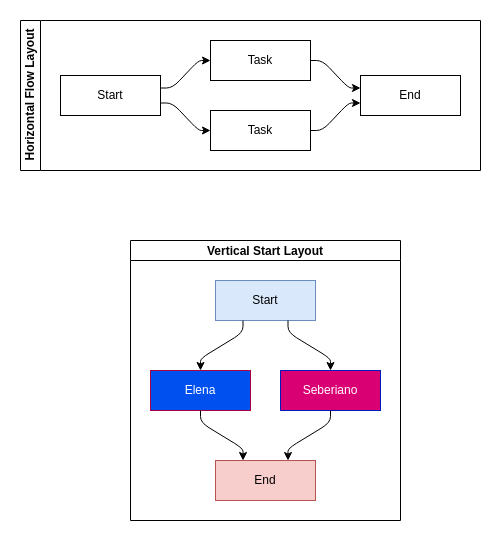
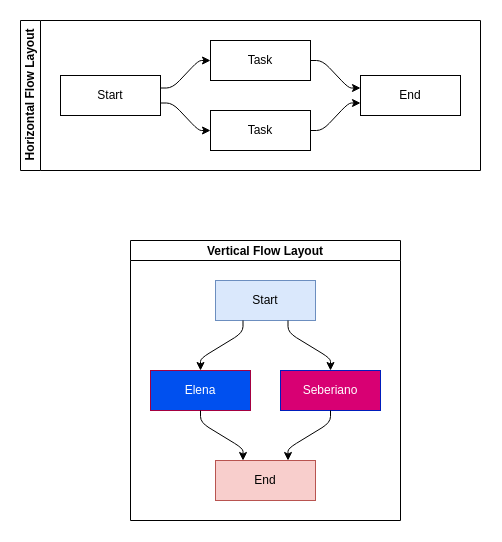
  <mxCell id="0" />
  <mxCell id="1" parent="0" />
- <mxCell id="2" value="Vertical Start Layout" style="swimlane;startSize=20;horizontal=1;childLayout=flowLayout;flowOrientation=north;resizable=0;interRankCellSpacing=50;containerType=tree;fontSize=12;" parent="1" vertex="1"><mxGeometry x="130" y="240" width="270" height="280" as="geometry" /></mxCell>
+ <mxCell id="2" value="Vertical Flow Layout" style="swimlane;startSize=20;horizontal=1;childLayout=flowLayout;flowOrientation=north;resizable=0;interRankCellSpacing=50;containerType=tree;fontSize=12;" parent="1" vertex="1"><mxGeometry x="130" y="240" width="270" height="280" as="geometry" /></mxCell>
  <mxCell id="3" value="Start" style="whiteSpace=wrap;html=1;fillColor=#dae8fc;strokeColor=#6c8ebf;" parent="2" vertex="1"><mxGeometry x="85" y="40" width="100" height="40" as="geometry" /></mxCell>
  <mxCell id="4" value="Elena" style="whiteSpace=wrap;html=1;fillColor=#0050ef;strokeColor=#A50040;fontColor=#ffffff;" parent="2" vertex="1"><mxGeometry x="20" y="130" width="100" height="40" as="geometry" /></mxCell>
  <mxCell id="5" value="" style="html=1;rounded=1;curved=0;sourcePerimeterSpacing=0;targetPerimeterSpacing=0;startSize=6;endSize=6;noEdgeStyle=1;orthogonal=1;" parent="2" source="3" target="4" edge="1"><mxGeometry relative="1" as="geometry"><Array as="points"><mxPoint x="112.5" y="92" /><mxPoint x="70" y="118" /></Array></mxGeometry></mxCell>
  <mxCell id="6" value="Seberiano" style="whiteSpace=wrap;html=1;fillColor=#d80073;fontColor=#ffffff;strokeColor=#001DBC;" parent="2" vertex="1"><mxGeometry x="150" y="130" width="100" height="40" as="geometry" /></mxCell>
  <mxCell id="7" value="" style="html=1;rounded=1;curved=0;sourcePerimeterSpacing=0;targetPerimeterSpacing=0;startSize=6;endSize=6;noEdgeStyle=1;orthogonal=1;" parent="2" source="3" target="6" edge="1"><mxGeometry relative="1" as="geometry"><Array as="points"><mxPoint x="157.5" y="92" /><mxPoint x="200" y="118" /></Array></mxGeometry></mxCell>
  <mxCell id="8" value="End" style="whiteSpace=wrap;html=1;fillColor=#f8cecc;strokeColor=#b85450;" parent="2" vertex="1"><mxGeometry x="85" y="220" width="100" height="40" as="geometry" /></mxCell>
  <mxCell id="9" value="" style="html=1;rounded=1;curved=0;sourcePerimeterSpacing=0;targetPerimeterSpacing=0;startSize=6;endSize=6;noEdgeStyle=1;orthogonal=1;" parent="2" source="4" target="8" edge="1"><mxGeometry relative="1" as="geometry"><Array as="points"><mxPoint x="70" y="182" /><mxPoint x="112.5" y="208" /></Array></mxGeometry></mxCell>
  <mxCell id="10" value="" style="html=1;rounded=1;curved=0;sourcePerimeterSpacing=0;targetPerimeterSpacing=0;startSize=6;endSize=6;noEdgeStyle=1;orthogonal=1;" parent="2" source="6" target="8" edge="1"><mxGeometry relative="1" as="geometry"><Array as="points"><mxPoint x="200" y="182" /><mxPoint x="157.5" y="208" /></Array></mxGeometry></mxCell>
  <mxCell id="11" value="Horizontal Flow Layout" style="swimlane;html=1;startSize=20;horizontal=0;childLayout=flowLayout;flowOrientation=west;resizable=0;interRankCellSpacing=50;containerType=tree;fontSize=12;" vertex="1" parent="1"><mxGeometry x="20" y="20" width="460" height="150" as="geometry" /></mxCell>
  <mxCell id="12" value="Start" style="whiteSpace=wrap;html=1;" vertex="1" parent="11"><mxGeometry x="40" y="55" width="100" height="40" as="geometry" /></mxCell>
  <mxCell id="13" value="Task" style="whiteSpace=wrap;html=1;" vertex="1" parent="11"><mxGeometry x="190" y="20" width="100" height="40" as="geometry" /></mxCell>
  <mxCell id="14" value="" style="html=1;rounded=1;curved=0;sourcePerimeterSpacing=0;targetPerimeterSpacing=0;startSize=6;endSize=6;noEdgeStyle=1;orthogonal=1;" edge="1" parent="11" source="12" target="13"><mxGeometry relative="1" as="geometry"><Array as="points"><mxPoint x="152" y="67.5" /><mxPoint x="178" y="40" /></Array></mxGeometry></mxCell>
  <mxCell id="15" value="Task" style="whiteSpace=wrap;html=1;" vertex="1" parent="11"><mxGeometry x="190" y="90" width="100" height="40" as="geometry" /></mxCell>
  <mxCell id="16" value="" style="html=1;rounded=1;curved=0;sourcePerimeterSpacing=0;targetPerimeterSpacing=0;startSize=6;endSize=6;noEdgeStyle=1;orthogonal=1;" edge="1" parent="11" source="12" target="15"><mxGeometry relative="1" as="geometry"><Array as="points"><mxPoint x="152" y="82.5" /><mxPoint x="178" y="110" /></Array></mxGeometry></mxCell>
  <mxCell id="17" value="End" style="whiteSpace=wrap;html=1;" vertex="1" parent="11"><mxGeometry x="340" y="55" width="100" height="40" as="geometry" /></mxCell>
  <mxCell id="18" value="" style="html=1;rounded=1;curved=0;sourcePerimeterSpacing=0;targetPerimeterSpacing=0;startSize=6;endSize=6;noEdgeStyle=1;orthogonal=1;" edge="1" parent="11" source="13" target="17"><mxGeometry relative="1" as="geometry"><Array as="points"><mxPoint x="302" y="40" /><mxPoint x="328" y="67.5" /></Array></mxGeometry></mxCell>
  <mxCell id="19" value="" style="html=1;rounded=1;curved=0;sourcePerimeterSpacing=0;targetPerimeterSpacing=0;startSize=6;endSize=6;noEdgeStyle=1;orthogonal=1;" edge="1" parent="11" source="15" target="17"><mxGeometry relative="1" as="geometry"><Array as="points"><mxPoint x="302" y="110" /><mxPoint x="328" y="82.5" /></Array></mxGeometry></mxCell>
